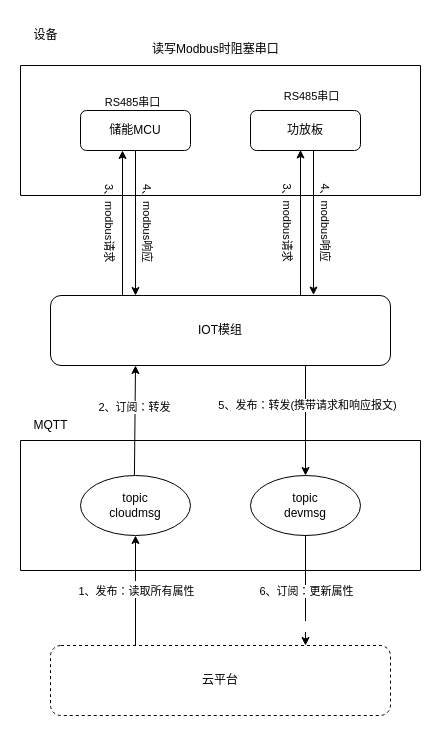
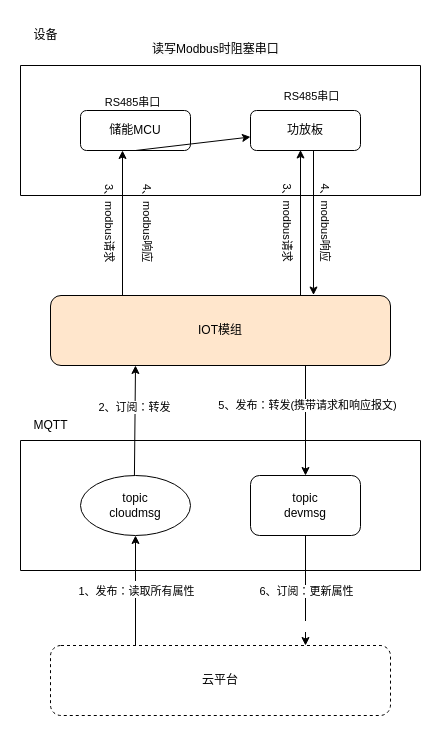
  <mxCell id="0" />
  <mxCell id="1" parent="0" />
  <mxCell id="2" value="储能MCU" style="rounded=1;whiteSpace=wrap;html=1;" vertex="1" parent="1"><mxGeometry x="80" y="110" width="110" height="40" as="geometry" /></mxCell>
  <mxCell id="3" value="功放板" style="rounded=1;whiteSpace=wrap;html=1;" vertex="1" parent="1"><mxGeometry x="250" y="110" width="110" height="40" as="geometry" /></mxCell>
- <mxCell id="4" value="IOT模组&lt;br&gt;" style="rounded=1;whiteSpace=wrap;html=1;" vertex="1" parent="1"><mxGeometry x="50" y="295" width="340" height="70" as="geometry" /></mxCell>
- <mxCell id="5" value="" style="endArrow=classic;html=1;rounded=0;exitX=0.5;exitY=1;exitDx=0;exitDy=0;entryX=0.25;entryY=0;entryDx=0;entryDy=0;" edge="1" parent="1" source="2" target="4"><mxGeometry width="50" height="50" relative="1" as="geometry"><mxPoint x="130" y="395" as="sourcePoint" /><mxPoint x="180" y="345" as="targetPoint" /></mxGeometry></mxCell>
+ <mxCell id="4" value="IOT模组&lt;br&gt;" style="rounded=1;whiteSpace=wrap;html=1;fillColor=#ffe6cc;" vertex="1" parent="1"><mxGeometry x="50" y="295" width="340" height="70" as="geometry" /></mxCell>
+ <mxCell id="5" value="" style="endArrow=classic;html=1;rounded=0;exitX=0.5;exitY=1;exitDx=0;exitDy=0;" edge="1" parent="1" source="2" target="3"><mxGeometry width="50" height="50" relative="1" as="geometry"><mxPoint x="130" y="395" as="sourcePoint" /><mxPoint x="180" y="345" as="targetPoint" /></mxGeometry></mxCell>
  <mxCell id="6" value="" style="swimlane;startSize=0;" vertex="1" parent="1"><mxGeometry x="20" y="440" width="400" height="130" as="geometry"><mxRectangle x="200" y="475" width="50" height="40" as="alternateBounds" /></mxGeometry></mxCell>
  <mxCell id="7" value="topic&lt;br&gt;cloudmsg" style="ellipse;whiteSpace=wrap;html=1;" vertex="1" parent="6"><mxGeometry x="60" y="35" width="110" height="60" as="geometry" /></mxCell>
- <mxCell id="8" value="topic&lt;br&gt;devmsg" style="ellipse;whiteSpace=wrap;html=1;" vertex="1" parent="6"><mxGeometry x="230" y="35" width="110" height="60" as="geometry" /></mxCell>
+ <mxCell id="8" value="topic&lt;br&gt;devmsg" style="whiteSpace=wrap;html=1;rounded=1;" vertex="1" parent="6"><mxGeometry x="230" y="35" width="110" height="60" as="geometry" /></mxCell>
  <mxCell id="9" value="云平台" style="rounded=1;whiteSpace=wrap;html=1;dashed=1;" vertex="1" parent="1"><mxGeometry x="50" y="645" width="340" height="70" as="geometry" /></mxCell>
  <mxCell id="10" value="MQTT" style="text;html=1;align=center;verticalAlign=middle;resizable=0;points=[];autosize=1;strokeColor=none;fillColor=none;" vertex="1" parent="1"><mxGeometry x="20" y="410" width="60" height="30" as="geometry" /></mxCell>
  <mxCell id="11" value="" style="endArrow=classic;html=1;rounded=0;entryX=0.5;entryY=1;entryDx=0;entryDy=0;exitX=0.25;exitY=0;exitDx=0;exitDy=0;" edge="1" parent="1" source="9" target="7"><mxGeometry width="50" height="50" relative="1" as="geometry"><mxPoint x="100" y="645" as="sourcePoint" /><mxPoint x="117.5" y="535" as="targetPoint" /></mxGeometry></mxCell>
  <mxCell id="12" value="&lt;p style=&quot;margin: 0px 4px; line-height: 100%;&quot; align=&quot;center&quot;&gt;&lt;br&gt;&lt;/p&gt;" style="edgeLabel;html=1;align=center;verticalAlign=middle;resizable=0;points=[];" vertex="1" connectable="0" parent="11"><mxGeometry x="0.36" y="-1" relative="1" as="geometry"><mxPoint y="15" as="offset" /></mxGeometry></mxCell>
  <mxCell id="13" value="1、发布：读取所有属性" style="edgeLabel;html=1;align=center;verticalAlign=middle;resizable=0;points=[];" vertex="1" connectable="0" parent="11"><mxGeometry relative="1" as="geometry"><mxPoint as="offset" /></mxGeometry></mxCell>
  <mxCell id="14" value="" style="rounded=0;orthogonalLoop=1;jettySize=auto;html=1;entryX=0.25;entryY=1;entryDx=0;entryDy=0;" edge="1" parent="1" source="7" target="4"><mxGeometry relative="1" as="geometry" /></mxCell>
  <mxCell id="15" value="2、订阅：转发" style="edgeLabel;html=1;align=center;verticalAlign=middle;resizable=0;points=[];" vertex="1" connectable="0" parent="14"><mxGeometry x="0.239" y="1" relative="1" as="geometry"><mxPoint as="offset" /></mxGeometry></mxCell>
  <mxCell id="16" value="" style="endArrow=classic;html=1;rounded=0;exitX=0.5;exitY=1;exitDx=0;exitDy=0;entryX=0.25;entryY=0;entryDx=0;entryDy=0;" edge="1" parent="1"><mxGeometry width="50" height="50" relative="1" as="geometry"><mxPoint x="122" y="295" as="sourcePoint" /><mxPoint x="122" y="150" as="targetPoint" /></mxGeometry></mxCell>
  <mxCell id="17" value="3、modbus请求" style="edgeLabel;html=1;align=center;verticalAlign=top;resizable=0;points=[];rotation=90;" vertex="1" connectable="0" parent="16"><mxGeometry relative="1" as="geometry"><mxPoint as="offset" /></mxGeometry></mxCell>
  <mxCell id="18" value="4、modbus响应" style="edgeLabel;html=1;align=center;verticalAlign=top;resizable=0;points=[];rotation=90;" vertex="1" connectable="0" parent="1"><mxGeometry x="160" y="222" as="geometry" /></mxCell>
  <mxCell id="19" value="" style="endArrow=classic;html=1;rounded=0;exitX=0.5;exitY=1;exitDx=0;exitDy=0;entryX=0.25;entryY=0;entryDx=0;entryDy=0;" edge="1" parent="1"><mxGeometry width="50" height="50" relative="1" as="geometry"><mxPoint x="313" y="149.5" as="sourcePoint" /><mxPoint x="313" y="294.5" as="targetPoint" /></mxGeometry></mxCell>
  <mxCell id="20" value="" style="endArrow=classic;html=1;rounded=0;exitX=0.5;exitY=1;exitDx=0;exitDy=0;entryX=0.25;entryY=0;entryDx=0;entryDy=0;" edge="1" parent="1"><mxGeometry width="50" height="50" relative="1" as="geometry"><mxPoint x="300" y="294.5" as="sourcePoint" /><mxPoint x="300" y="149.5" as="targetPoint" /></mxGeometry></mxCell>
  <mxCell id="21" value="RS485串口" style="edgeLabel;html=1;align=center;verticalAlign=middle;resizable=0;points=[];" vertex="1" connectable="0" parent="20"><mxGeometry x="0.102" y="3" relative="1" as="geometry"><mxPoint x="13" y="-119" as="offset" /></mxGeometry></mxCell>
  <mxCell id="22" value="3、modbus请求" style="edgeLabel;html=1;align=center;verticalAlign=top;resizable=0;points=[];rotation=90;" vertex="1" connectable="0" parent="20"><mxGeometry relative="1" as="geometry"><mxPoint as="offset" /></mxGeometry></mxCell>
  <mxCell id="23" value="4、modbus响应" style="edgeLabel;html=1;align=center;verticalAlign=top;resizable=0;points=[];rotation=90;" vertex="1" connectable="0" parent="1"><mxGeometry x="338" y="221.5" as="geometry" /></mxCell>
  <mxCell id="24" value="RS485串口" style="edgeLabel;html=1;align=center;verticalAlign=middle;resizable=0;points=[];" vertex="1" connectable="0" parent="1"><mxGeometry x="210" y="173" as="geometry"><mxPoint x="-79" y="-72" as="offset" /></mxGeometry></mxCell>
  <mxCell id="25" value="" style="endArrow=classic;html=1;rounded=0;exitX=0.75;exitY=1;exitDx=0;exitDy=0;entryX=0.5;entryY=0;entryDx=0;entryDy=0;" edge="1" parent="1" source="4" target="8"><mxGeometry width="50" height="50" relative="1" as="geometry"><mxPoint x="600" y="345" as="sourcePoint" /><mxPoint x="650" y="295" as="targetPoint" /></mxGeometry></mxCell>
  <mxCell id="26" value="5、发布：转发(携带请求和响应报文)" style="edgeLabel;html=1;align=center;verticalAlign=middle;resizable=0;points=[];" vertex="1" connectable="0" parent="25"><mxGeometry x="-0.291" y="1" relative="1" as="geometry"><mxPoint as="offset" /></mxGeometry></mxCell>
  <mxCell id="27" value="" style="endArrow=classic;html=1;rounded=0;entryX=0.75;entryY=0;entryDx=0;entryDy=0;exitX=0.5;exitY=1;exitDx=0;exitDy=0;" edge="1" parent="1" source="8" target="9"><mxGeometry width="50" height="50" relative="1" as="geometry"><mxPoint x="271" y="585" as="sourcePoint" /><mxPoint x="311" y="535" as="targetPoint" /></mxGeometry></mxCell>
  <mxCell id="28" value="&lt;p style=&quot;margin: 0px 4px; line-height: 100%;&quot; align=&quot;center&quot;&gt;&lt;br&gt;&lt;/p&gt;" style="edgeLabel;html=1;align=center;verticalAlign=middle;resizable=0;points=[];" vertex="1" connectable="0" parent="27"><mxGeometry x="0.36" y="-1" relative="1" as="geometry"><mxPoint y="15" as="offset" /></mxGeometry></mxCell>
  <mxCell id="29" value="6、订阅：更新属性" style="edgeLabel;html=1;align=center;verticalAlign=middle;resizable=0;points=[];" vertex="1" connectable="0" parent="27"><mxGeometry relative="1" as="geometry"><mxPoint as="offset" /></mxGeometry></mxCell>
  <mxCell id="30" value="" style="swimlane;startSize=0;" vertex="1" parent="1"><mxGeometry x="20" y="65" width="400" height="130" as="geometry"><mxRectangle x="200" y="475" width="50" height="40" as="alternateBounds" /></mxGeometry></mxCell>
  <mxCell id="31" value="&lt;span style=&quot;color: rgb(0, 0, 0); font-family: Helvetica; font-size: 12px; font-style: normal; font-variant-ligatures: normal; font-variant-caps: normal; font-weight: 400; letter-spacing: normal; orphans: 2; text-align: center; text-indent: 0px; text-transform: none; widows: 2; word-spacing: 0px; -webkit-text-stroke-width: 0px; background-color: rgb(251, 251, 251); text-decoration-thickness: initial; text-decoration-style: initial; text-decoration-color: initial; float: none; display: inline !important;&quot;&gt;读写Modbus时阻塞串口&lt;/span&gt;" style="text;whiteSpace=wrap;html=1;" vertex="1" parent="1"><mxGeometry x="150" y="35" width="160" height="50" as="geometry" /></mxCell>
  <mxCell id="32" value="设备" style="text;html=1;align=center;verticalAlign=middle;resizable=0;points=[];autosize=1;strokeColor=none;fillColor=none;" vertex="1" parent="1"><mxGeometry x="20" y="20" width="50" height="30" as="geometry" /></mxCell>
